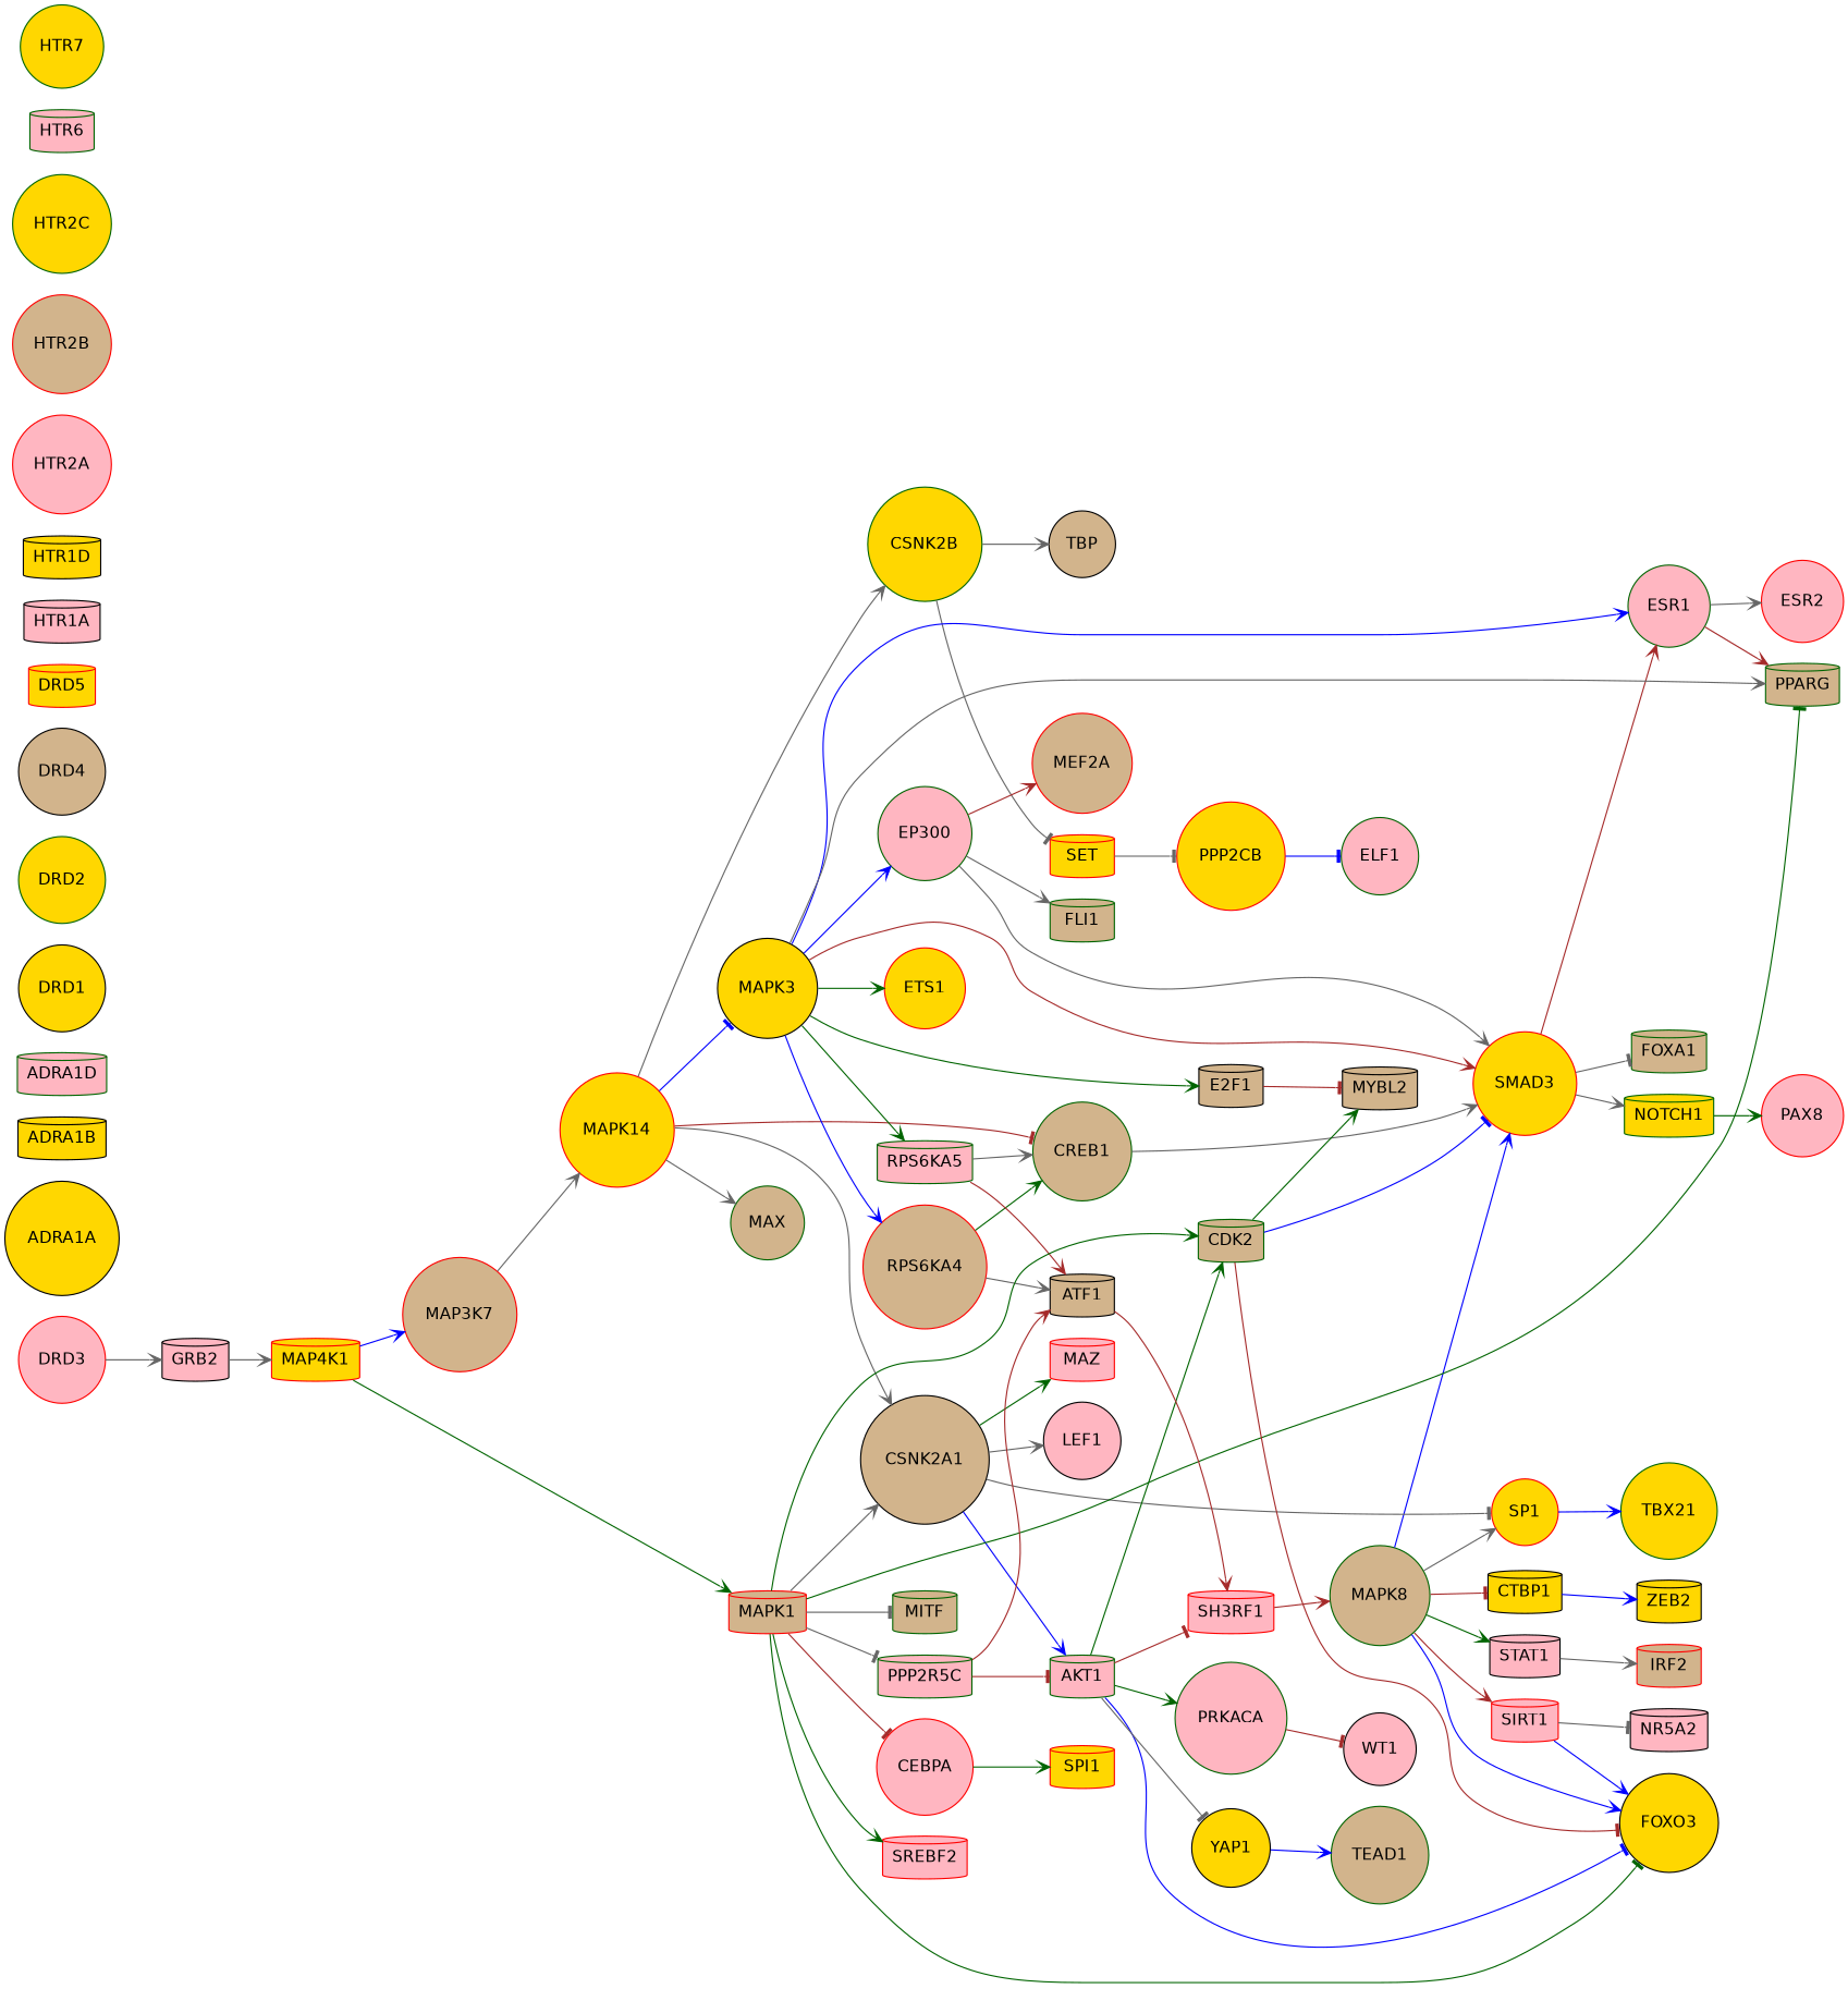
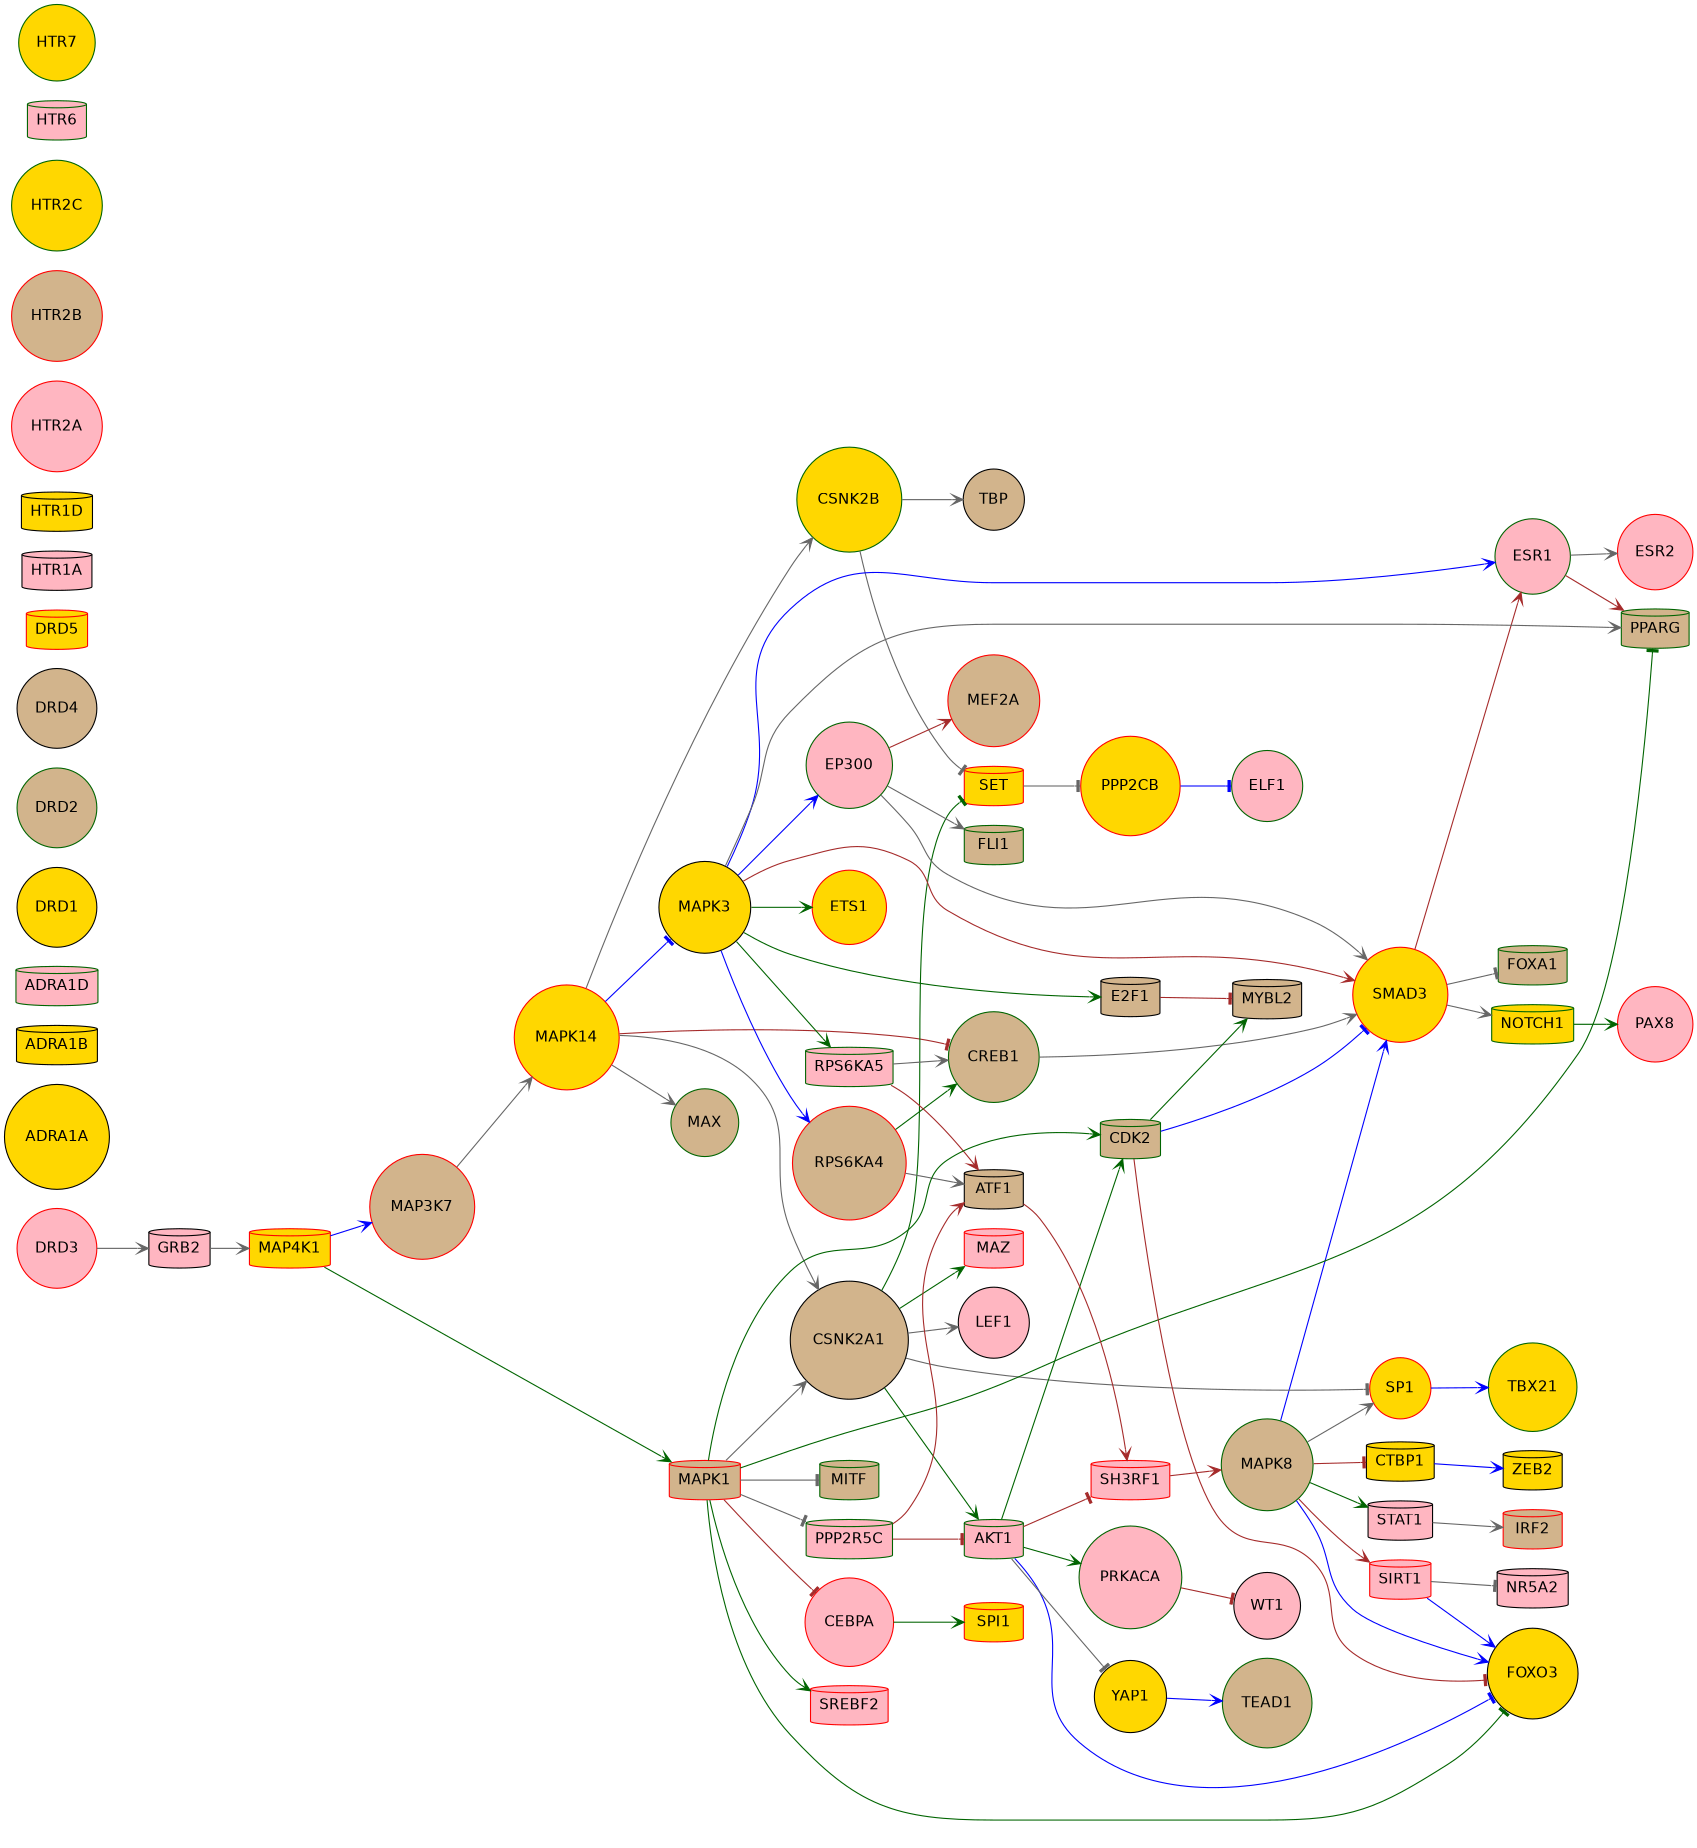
  digraph {
    fontname="DejaVu Sans"
    rankdir=LR
    node [color=darkgreen fillcolor=gold fontname="DejaVu Sans" shape=circle style=filled]
    edge [arrowhead=vee color=gray40 fontname="DejaVu Sans" penwidth=1]
    MAPK8 [fillcolor=tan]
    CTBP1 [color=black shape=cylinder]
    SIRT1 [color=red fillcolor=lightpink shape=cylinder]
    SMAD3 [color=red]
    FOXO3 [color=black]
    SP1 [color=red]
    STAT1 [color=black fillcolor=lightpink shape=cylinder]
    ZEB2 [color=black shape=cylinder]
    NR5A2 [color=black fillcolor=lightpink shape=cylinder]
    FOXA1 [fillcolor=tan shape=cylinder]
    NOTCH1 [shape=cylinder]
    ESR1 [fillcolor=lightpink]
    TBX21
    IRF2 [color=red fillcolor=tan shape=cylinder]
    E2F1 [color=black fillcolor=tan shape=cylinder]
    MYBL2 [color=black fillcolor=tan shape=cylinder]
    CSNK2B
    TBP [color=black fillcolor=tan]
    SET [color=red shape=cylinder]
    PPP2CB [color=red]
    MAPK14 [color=red]
    MAX [fillcolor=tan]
    CSNK2A1 [color=black fillcolor=tan]
    MAPK3 [color=black]
    CREB1 [fillcolor=tan]
    AKT1 [fillcolor=lightpink shape=cylinder]
    LEF1 [color=black fillcolor=lightpink]
    MAZ [color=red fillcolor=lightpink shape=cylinder]
    PPARG [fillcolor=tan shape=cylinder]
    ETS1 [color=red]
    EP300 [fillcolor=lightpink]
    RPS6KA4 [color=red fillcolor=tan]
    RPS6KA5 [fillcolor=lightpink shape=cylinder]
    MAP4K1 [color=red shape=cylinder]
    MAP3K7 [color=red fillcolor=tan]
    MAPK1 [color=red fillcolor=tan shape=cylinder]
    CDK2 [fillcolor=tan shape=cylinder]
    PPP2R5C [fillcolor=lightpink shape=cylinder]
    SREBF2 [color=red fillcolor=lightpink shape=cylinder]
    CEBPA [color=red fillcolor=lightpink]
    MITF [fillcolor=tan shape=cylinder]
    PRKACA [fillcolor=lightpink]
    SH3RF1 [color=red fillcolor=lightpink shape=cylinder]
    YAP1 [color=black]
    WT1 [color=black fillcolor=lightpink]
    TEAD1 [fillcolor=tan]
    ATF1 [color=black fillcolor=tan shape=cylinder]
    SPI1 [color=red shape=cylinder]
    DRD3 [color=red fillcolor=lightpink]
    GRB2 [color=black fillcolor=lightpink shape=cylinder]
    ELF1 [fillcolor=lightpink]
    PAX8 [color=red fillcolor=lightpink]
    ESR2 [color=red fillcolor=lightpink]
    MEF2A [color=red fillcolor=tan]
    FLI1 [fillcolor=tan shape=cylinder]
    ADRA1A [color=black]
    ADRA1B [color=black shape=cylinder]
    ADRA1D [fillcolor=lightpink shape=cylinder]
    DRD1 [color=black]
-   DRD2
+   DRD2 [fillcolor=tan]
    DRD4 [color=black fillcolor=tan]
    DRD5 [color=red shape=cylinder]
    HTR1A [color=black fillcolor=lightpink shape=cylinder]
    HTR1D [color=black shape=cylinder]
    HTR2A [color=red fillcolor=lightpink]
    HTR2B [color=red fillcolor=tan]
    HTR2C
    HTR6 [fillcolor=lightpink shape=cylinder]
    HTR7
    MAPK8 -> CTBP1 [arrowhead=tee color=brown]
    MAPK8 -> SIRT1 [color=brown]
    MAPK8 -> SMAD3 [color=blue]
    MAPK8 -> FOXO3 [color=blue]
    MAPK8 -> SP1
    MAPK8 -> STAT1 [color=darkgreen]
    CTBP1 -> ZEB2 [color=blue]
    SIRT1 -> FOXO3 [color=blue]
    SIRT1 -> NR5A2 [arrowhead=tee]
    SMAD3 -> FOXA1 [arrowhead=tee]
    SMAD3 -> NOTCH1
    SMAD3 -> ESR1 [color=brown]
    SP1 -> TBX21 [color=blue]
    STAT1 -> IRF2
    NOTCH1 -> PAX8 [color=darkgreen]
    ESR1 -> PPARG [color=brown]
    ESR1 -> ESR2
    E2F1 -> MYBL2 [arrowhead=tee color=brown]
    CSNK2B -> TBP
    CSNK2B -> SET [arrowhead=tee]
    SET -> PPP2CB [arrowhead=tee]
    PPP2CB -> ELF1 [arrowhead=tee color=blue]
    MAPK14 -> CSNK2B
    MAPK14 -> MAX
    MAPK14 -> CSNK2A1
    MAPK14 -> MAPK3 [arrowhead=tee color=blue]
    MAPK14 -> CREB1 [arrowhead=tee color=brown]
    CSNK2A1 -> SP1 [arrowhead=tee]
-   CSNK2A1 -> AKT1 [color=blue]
+   CSNK2A1 -> SET [arrowhead=tee color=darkgreen]
+   CSNK2A1 -> AKT1 [color=darkgreen]
    CSNK2A1 -> LEF1
    CSNK2A1 -> MAZ [color=darkgreen]
    MAPK3 -> SMAD3 [color=brown]
    MAPK3 -> ESR1 [color=blue]
    MAPK3 -> E2F1 [color=darkgreen]
    MAPK3 -> PPARG
    MAPK3 -> ETS1 [color=darkgreen]
    MAPK3 -> EP300 [color=blue]
    MAPK3 -> RPS6KA4 [color=blue]
    MAPK3 -> RPS6KA5 [color=darkgreen]
    CREB1 -> SMAD3
    AKT1 -> FOXO3 [arrowhead=tee color=blue]
    AKT1 -> CDK2 [color=darkgreen]
    AKT1 -> PRKACA [color=darkgreen]
    AKT1 -> SH3RF1 [arrowhead=tee color=brown]
    AKT1 -> YAP1 [arrowhead=tee]
    EP300 -> SMAD3
    EP300 -> MEF2A [color=brown]
    EP300 -> FLI1
    RPS6KA4 -> CREB1 [color=darkgreen]
    RPS6KA4 -> ATF1
    RPS6KA5 -> CREB1
    RPS6KA5 -> ATF1 [color=brown]
    MAP4K1 -> MAP3K7 [color=blue]
    MAP4K1 -> MAPK1 [color=darkgreen]
    MAP3K7 -> MAPK14
    MAPK1 -> FOXO3 [arrowhead=tee color=darkgreen]
    MAPK1 -> CSNK2A1
    MAPK1 -> PPARG [arrowhead=tee color=darkgreen]
    MAPK1 -> CDK2 [color=darkgreen]
    MAPK1 -> PPP2R5C [arrowhead=tee]
    MAPK1 -> SREBF2 [color=darkgreen]
    MAPK1 -> CEBPA [arrowhead=tee color=brown]
    MAPK1 -> MITF [arrowhead=tee]
    CDK2 -> SMAD3 [arrowhead=tee color=blue]
    CDK2 -> FOXO3 [arrowhead=tee color=brown]
    CDK2 -> MYBL2 [color=darkgreen]
    PPP2R5C -> AKT1 [arrowhead=tee color=brown]
    PPP2R5C -> ATF1 [color=brown]
    CEBPA -> SPI1 [color=darkgreen]
    PRKACA -> WT1 [arrowhead=tee color=brown]
    SH3RF1 -> MAPK8 [color=brown]
    YAP1 -> TEAD1 [color=blue]
    ATF1 -> SH3RF1 [color=brown]
    DRD3 -> GRB2
    GRB2 -> MAP4K1
  }
